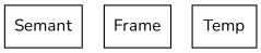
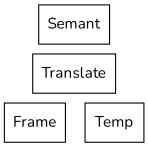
  digraph {
    ranksep=.1
    fontname=Nunito
    node [shape=record fontname=Nunito]
    edge [style=invis fontname=Nunito]
    Semant
+   Translate
    Frame
    Temp
+   Semant -> Translate
+   Translate -> Frame
+   Translate -> Temp
  }
